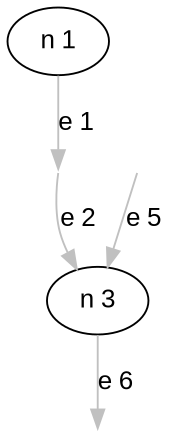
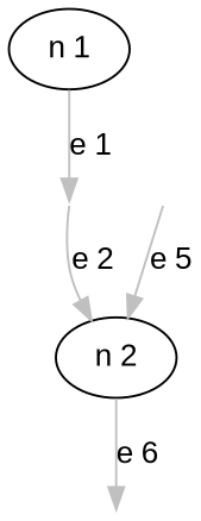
  digraph {
    fontname="Liberation Sans"
    rankdir=TB
    node [fontname="Liberation Sans" shape=point color=invis]
    edge [color=grey fontname="Liberation Sans"]
    n1 [label="n 1" shape=oval color=""]
    50 [width=0]
-   n3 [label="n 3" shape=oval color=""]
+   n3 [label="n 2" shape=oval color=""]
    43 [width=0]
    57 [width=0]
    n1 -> 50 [label="e 1"]
    50 -> n3 [label="e 2"]
    n3 -> 43 [label="e 6"]
    57 -> n3 [label="e 5"]
  }
